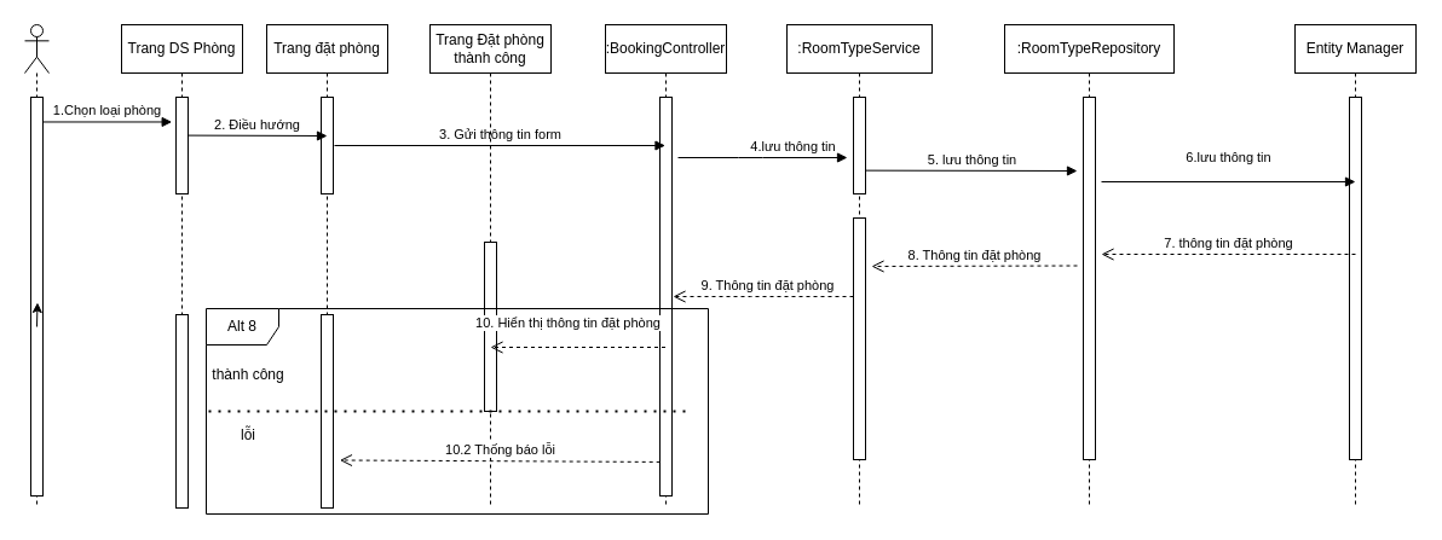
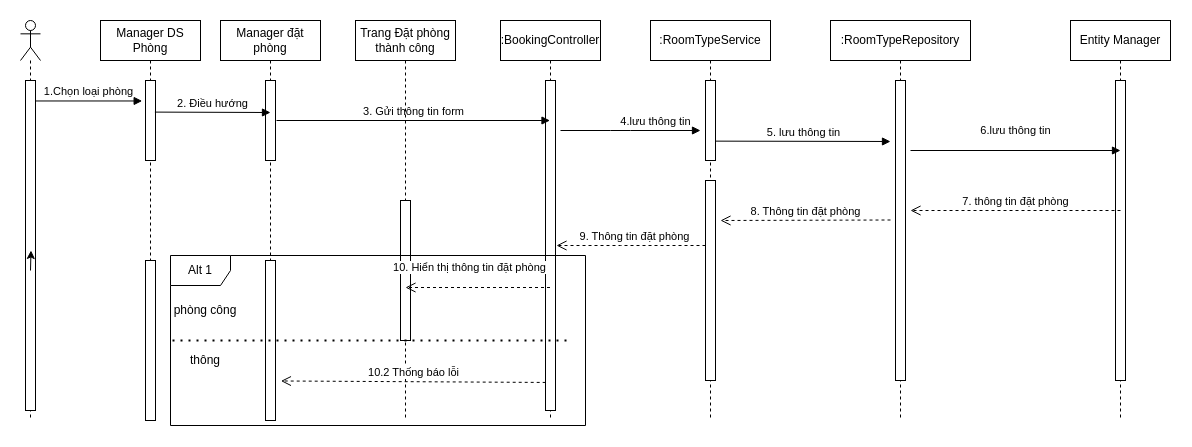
  <mxCell id="0" />
  <mxCell id="1" parent="0" />
  <mxCell id="2" value="" style="shape=umlLifeline;participant=umlActor;perimeter=lifelinePerimeter;whiteSpace=wrap;html=1;container=1;collapsible=0;recursiveResize=0;verticalAlign=top;spacingTop=36;outlineConnect=0;" vertex="1" parent="1"><mxGeometry x="20" y="20" width="20" height="400" as="geometry" /></mxCell>
  <mxCell id="3" value=":BookingController" style="shape=umlLifeline;perimeter=lifelinePerimeter;whiteSpace=wrap;html=1;container=1;collapsible=0;recursiveResize=0;outlineConnect=0;" vertex="1" parent="1"><mxGeometry x="500" y="20" width="100" height="400" as="geometry" /></mxCell>
  <mxCell id="4" value="" style="html=1;points=[];perimeter=orthogonalPerimeter;" vertex="1" parent="3"><mxGeometry x="45" y="60" width="10" height="330" as="geometry" /></mxCell>
  <mxCell id="5" value=":RoomTypeService" style="shape=umlLifeline;perimeter=lifelinePerimeter;whiteSpace=wrap;html=1;container=1;collapsible=0;recursiveResize=0;outlineConnect=0;" vertex="1" parent="1"><mxGeometry x="650" y="20" width="120" height="400" as="geometry" /></mxCell>
  <mxCell id="6" value=":RoomTypeRepository" style="shape=umlLifeline;perimeter=lifelinePerimeter;whiteSpace=wrap;html=1;container=1;collapsible=0;recursiveResize=0;outlineConnect=0;" vertex="1" parent="1"><mxGeometry x="830" y="20" width="140" height="400" as="geometry" /></mxCell>
  <mxCell id="7" value="Entity Manager" style="shape=umlLifeline;perimeter=lifelinePerimeter;whiteSpace=wrap;html=1;container=1;collapsible=0;recursiveResize=0;outlineConnect=0;" vertex="1" parent="1"><mxGeometry x="1070" y="20" width="100" height="400" as="geometry" /></mxCell>
  <mxCell id="8" value="" style="html=1;points=[];perimeter=orthogonalPerimeter;" vertex="1" parent="7"><mxGeometry x="45" y="60" width="10" height="300" as="geometry" /></mxCell>
- <mxCell id="9" value="Trang DS Phòng" style="shape=umlLifeline;perimeter=lifelinePerimeter;whiteSpace=wrap;html=1;container=1;collapsible=0;recursiveResize=0;outlineConnect=0;" vertex="1" parent="1"><mxGeometry x="100" y="20" width="100" height="400" as="geometry" /></mxCell>
+ <mxCell id="9" value="Manager DS Phòng" style="shape=umlLifeline;perimeter=lifelinePerimeter;whiteSpace=wrap;html=1;container=1;collapsible=0;recursiveResize=0;outlineConnect=0;" vertex="1" parent="1"><mxGeometry x="100" y="20" width="100" height="400" as="geometry" /></mxCell>
  <mxCell id="10" value="" style="html=1;points=[];perimeter=orthogonalPerimeter;" vertex="1" parent="9"><mxGeometry x="45" y="60" width="10" height="80" as="geometry" /></mxCell>
- <mxCell id="11" value="Trang đặt phòng" style="shape=umlLifeline;perimeter=lifelinePerimeter;whiteSpace=wrap;html=1;container=1;collapsible=0;recursiveResize=0;outlineConnect=0;" vertex="1" parent="1"><mxGeometry x="220" y="20" width="100" height="400" as="geometry" /></mxCell>
+ <mxCell id="11" value="Manager đặt phòng" style="shape=umlLifeline;perimeter=lifelinePerimeter;whiteSpace=wrap;html=1;container=1;collapsible=0;recursiveResize=0;outlineConnect=0;" vertex="1" parent="1"><mxGeometry x="220" y="20" width="100" height="400" as="geometry" /></mxCell>
  <mxCell id="12" value="" style="html=1;points=[];perimeter=orthogonalPerimeter;" vertex="1" parent="11"><mxGeometry x="45" y="60" width="10" height="80" as="geometry" /></mxCell>
  <mxCell id="13" value="&lt;blockquote style=&quot;margin: 0 0 0 40px ; border: none ; padding: 0px&quot;&gt;4.lưu thông tin&lt;/blockquote&gt;" style="html=1;verticalAlign=bottom;endArrow=block;align=center;" edge="1" parent="1"><mxGeometry x="0.071" width="80" relative="1" as="geometry"><mxPoint x="560" y="130" as="sourcePoint" /><mxPoint x="700" y="130" as="targetPoint" /><Array as="points"><mxPoint x="620" y="130" /></Array><mxPoint as="offset" /></mxGeometry></mxCell>
  <mxCell id="14" value="" style="html=1;points=[];perimeter=orthogonalPerimeter;" vertex="1" parent="1"><mxGeometry x="705" y="80" width="10" height="80" as="geometry" /></mxCell>
  <mxCell id="15" value="5. lưu thông tin" style="html=1;verticalAlign=bottom;endArrow=block;exitX=1;exitY=0.758;exitDx=0;exitDy=0;exitPerimeter=0;" edge="1" parent="1" source="14"><mxGeometry width="80" relative="1" as="geometry"><mxPoint x="855" y="140" as="sourcePoint" /><mxPoint x="890" y="141" as="targetPoint" /></mxGeometry></mxCell>
  <mxCell id="16" value="" style="html=1;points=[];perimeter=orthogonalPerimeter;" vertex="1" parent="1"><mxGeometry x="895" y="80" width="10" height="300" as="geometry" /></mxCell>
  <mxCell id="17" value="&lt;p style=&quot;text-align: left&quot;&gt;6.lưu thông tin&lt;/p&gt;" style="html=1;verticalAlign=bottom;endArrow=block;" edge="1" parent="1"><mxGeometry width="80" relative="1" as="geometry"><mxPoint x="910" y="150" as="sourcePoint" /><mxPoint x="1120" y="150" as="targetPoint" /><mxPoint as="offset" /></mxGeometry></mxCell>
  <mxCell id="18" value="" style="html=1;points=[];perimeter=orthogonalPerimeter;" vertex="1" parent="1"><mxGeometry x="705" y="180" width="10" height="200" as="geometry" /></mxCell>
  <mxCell id="19" value="7. thông tin đặt phòng" style="html=1;verticalAlign=bottom;endArrow=open;dashed=1;endSize=8;" edge="1" parent="1"><mxGeometry relative="1" as="geometry"><mxPoint x="1120" y="210" as="sourcePoint" /><mxPoint x="910" y="210" as="targetPoint" /></mxGeometry></mxCell>
  <mxCell id="20" value="8. Thông tin đặt phòng" style="html=1;verticalAlign=bottom;endArrow=open;dashed=1;endSize=8;" edge="1" parent="1"><mxGeometry relative="1" as="geometry"><mxPoint x="890" y="219.5" as="sourcePoint" /><mxPoint x="720" y="220" as="targetPoint" /></mxGeometry></mxCell>
  <mxCell id="21" value="9. Thông tin đặt phòng" style="html=1;verticalAlign=bottom;endArrow=open;dashed=1;endSize=8;" edge="1" parent="1" source="18"><mxGeometry x="-0.053" relative="1" as="geometry"><mxPoint x="705" y="310" as="sourcePoint" /><mxPoint x="556" y="245" as="targetPoint" /><mxPoint as="offset" /><Array as="points"><mxPoint x="630" y="245" /></Array></mxGeometry></mxCell>
  <mxCell id="22" value="" style="html=1;points=[];perimeter=orthogonalPerimeter;" vertex="1" parent="1"><mxGeometry x="145" y="260" width="10" height="160" as="geometry" /></mxCell>
  <mxCell id="23" value="" style="html=1;points=[];perimeter=orthogonalPerimeter;" vertex="1" parent="1"><mxGeometry x="265" y="260" width="10" height="160" as="geometry" /></mxCell>
  <mxCell id="24" value="" style="html=1;points=[];perimeter=orthogonalPerimeter;" vertex="1" parent="1"><mxGeometry x="25" y="80" width="10" height="330" as="geometry" /></mxCell>
  <mxCell id="25" value="1.Chọn loại phòng" style="html=1;verticalAlign=bottom;endArrow=block;entryX=-0.333;entryY=0.256;entryDx=0;entryDy=0;entryPerimeter=0;" edge="1" parent="1" source="24" target="10"><mxGeometry width="80" relative="1" as="geometry"><mxPoint x="50" y="100" as="sourcePoint" /><mxPoint x="110" y="100" as="targetPoint" /></mxGeometry></mxCell>
  <mxCell id="26" style="edgeStyle=orthogonalEdgeStyle;rounded=0;orthogonalLoop=1;jettySize=auto;html=1;" edge="1" parent="1" target="2"><mxGeometry relative="1" as="geometry"><mxPoint x="30" y="270" as="sourcePoint" /></mxGeometry></mxCell>
  <mxCell id="27" value="2. Điều hướng" style="html=1;verticalAlign=bottom;endArrow=block;exitX=0.94;exitY=0.395;exitDx=0;exitDy=0;exitPerimeter=0;" edge="1" parent="1" source="10"><mxGeometry width="80" relative="1" as="geometry"><mxPoint x="160" y="120" as="sourcePoint" /><mxPoint x="270" y="112" as="targetPoint" /></mxGeometry></mxCell>
  <mxCell id="28" value="3. Gửi thông tin form" style="html=1;verticalAlign=bottom;endArrow=block;" edge="1" parent="1" target="3"><mxGeometry width="80" relative="1" as="geometry"><mxPoint x="276" y="120" as="sourcePoint" /><mxPoint x="402" y="122" as="targetPoint" /></mxGeometry></mxCell>
  <mxCell id="29" value="Trang Đặt phòng thành công" style="shape=umlLifeline;perimeter=lifelinePerimeter;whiteSpace=wrap;html=1;container=1;collapsible=0;recursiveResize=0;outlineConnect=0;" vertex="1" parent="1"><mxGeometry x="355" y="20" width="100" height="400" as="geometry" /></mxCell>
  <mxCell id="30" value="" style="html=1;points=[];perimeter=orthogonalPerimeter;" vertex="1" parent="1"><mxGeometry x="400" y="200" width="10" height="140" as="geometry" /></mxCell>
  <mxCell id="31" value="10. Hiển thị thông tin đặt phòng" style="html=1;verticalAlign=bottom;endArrow=open;dashed=1;endSize=8;" edge="1" parent="1" source="3"><mxGeometry x="0.123" y="-11" relative="1" as="geometry"><mxPoint x="500" y="250" as="sourcePoint" /><mxPoint x="405" y="287" as="targetPoint" /><mxPoint as="offset" /></mxGeometry></mxCell>
- <mxCell id="32" value="Alt 8" style="shape=umlFrame;whiteSpace=wrap;html=1;" vertex="1" parent="1"><mxGeometry x="170" y="255" width="415" height="170" as="geometry" /></mxCell>
+ <mxCell id="32" value="Alt 1" style="shape=umlFrame;whiteSpace=wrap;html=1;" vertex="1" parent="1"><mxGeometry x="170" y="255" width="415" height="170" as="geometry" /></mxCell>
  <mxCell id="33" value="" style="endArrow=none;dashed=1;html=1;dashPattern=1 3;strokeWidth=2;" edge="1" parent="1"><mxGeometry width="50" height="50" relative="1" as="geometry"><mxPoint x="172" y="340" as="sourcePoint" /><mxPoint x="570" y="340" as="targetPoint" /></mxGeometry></mxCell>
- <mxCell id="34" value="thành công" style="text;html=1;strokeColor=none;fillColor=none;align=center;verticalAlign=middle;whiteSpace=wrap;rounded=0;" vertex="1" parent="1"><mxGeometry x="145" y="300" width="120" height="20" as="geometry" /></mxCell>
- <mxCell id="35" value="lỗi" style="text;html=1;strokeColor=none;fillColor=none;align=center;verticalAlign=middle;whiteSpace=wrap;rounded=0;" vertex="1" parent="1"><mxGeometry x="145" y="350" width="120" height="20" as="geometry" /></mxCell>
+ <mxCell id="34" value="phòng công" style="text;html=1;strokeColor=none;fillColor=none;align=center;verticalAlign=middle;whiteSpace=wrap;rounded=0;" vertex="1" parent="1"><mxGeometry x="145" y="300" width="120" height="20" as="geometry" /></mxCell>
+ <mxCell id="35" value="thông" style="text;html=1;strokeColor=none;fillColor=none;align=center;verticalAlign=middle;whiteSpace=wrap;rounded=0;" vertex="1" parent="1"><mxGeometry x="145" y="350" width="120" height="20" as="geometry" /></mxCell>
  <mxCell id="36" value="10.2 Thống báo lỗi" style="html=1;verticalAlign=bottom;endArrow=open;dashed=1;endSize=8;exitX=0.02;exitY=0.915;exitDx=0;exitDy=0;exitPerimeter=0;entryX=1.54;entryY=0.753;entryDx=0;entryDy=0;entryPerimeter=0;" edge="1" parent="1" source="4" target="23"><mxGeometry relative="1" as="geometry"><mxPoint x="500" y="250" as="sourcePoint" /><mxPoint x="420" y="250" as="targetPoint" /></mxGeometry></mxCell>
